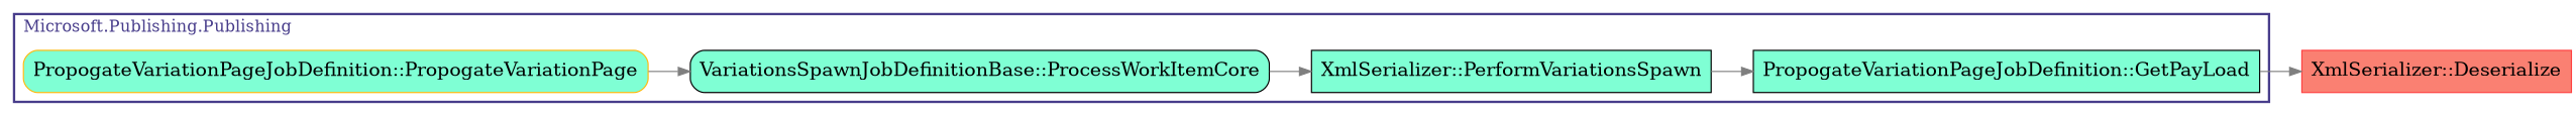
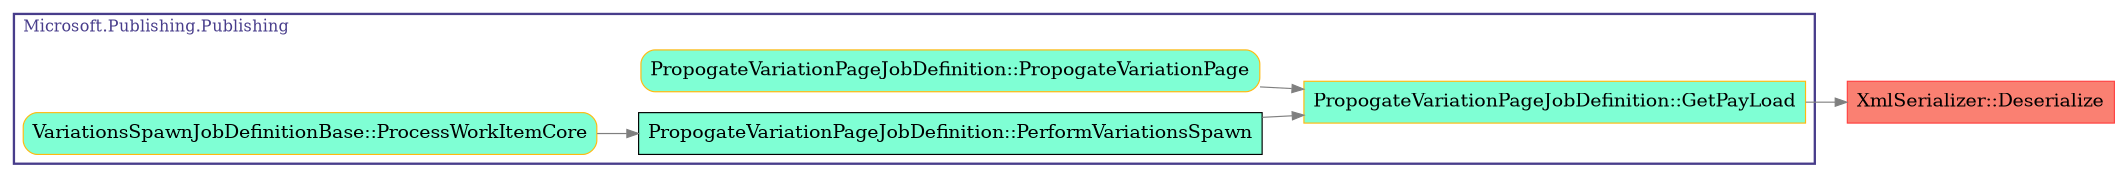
  digraph {
    rankdir=LR
    node [fillcolor=aquamarine fontsize=16 shape=box style=filled]
    edge [color=gray50]
-   n1 [label="PropogateVariationPageJobDefinition::GetPayLoad"]
-   n2 [label="XmlSerializer::PerformVariationsSpawn"]
+   n1 [label="PropogateVariationPageJobDefinition::GetPayLoad" color=darkgoldenrod1]
+   n2 [label="PropogateVariationPageJobDefinition::PerformVariationsSpawn"]
    n3 [color=darkgoldenrod1 label="PropogateVariationPageJobDefinition::PropogateVariationPage" style="filled, rounded"]
-   n4 [color=black label="VariationsSpawnJobDefinitionBase::ProcessWorkItemCore" style="filled, rounded"]
+   n4 [color=darkgoldenrod1 label="VariationsSpawnJobDefinitionBase::ProcessWorkItemCore" style="filled, rounded"]
    n5 [color=brown1 fillcolor=salmon label="XmlSerializer::Deserialize"]
    subgraph cluster_1 {
      color=darkslateblue
      fontcolor=darkslateblue
      label="Microsoft.Publishing.Publishing"
      labeljust=l
      penwidth=2
      n1
      n2
      n3
      n4
    }
    n1 -> n5
    n2 -> n1
-   n3 -> n4
+   n3 -> n1
    n4 -> n2
  }
